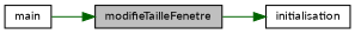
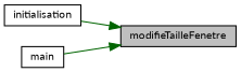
  digraph {
    fontname=Lato
    rankdir=RL
    node [color=black fillcolor=white fontname=Lato fontsize=10 shape=record style=filled]
    edge [color=darkgreen dir=back fontname=Lato fontsize=10 labelfontname=Helvetica labelfontsize=10 style=solid]
    n1 [fillcolor=grey75 fontcolor=black height=0.2 label=modifieTailleFenetre width=0.4]
    n2 [height=0.2 label=initialisation width=0.4]
    n3 [height=0.2 label=main width=0.4]
-   n2 -> n1
+   n1 -> n2
    n1 -> n3
  }
